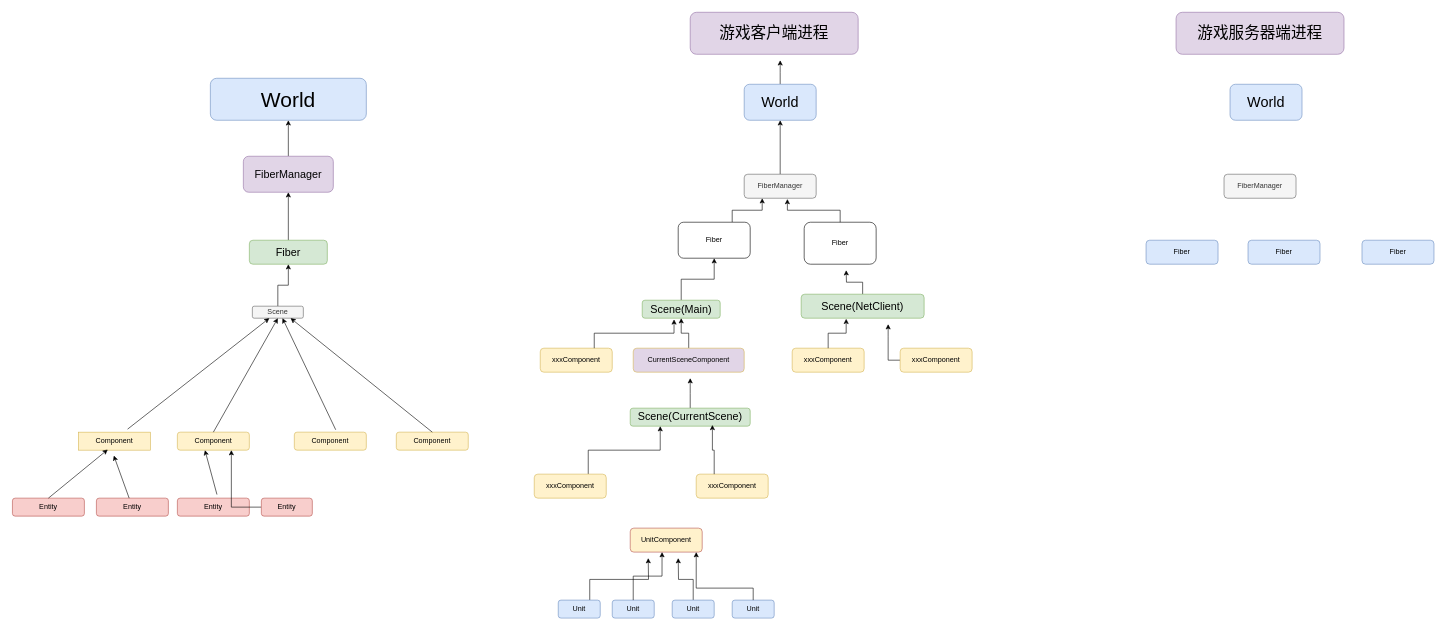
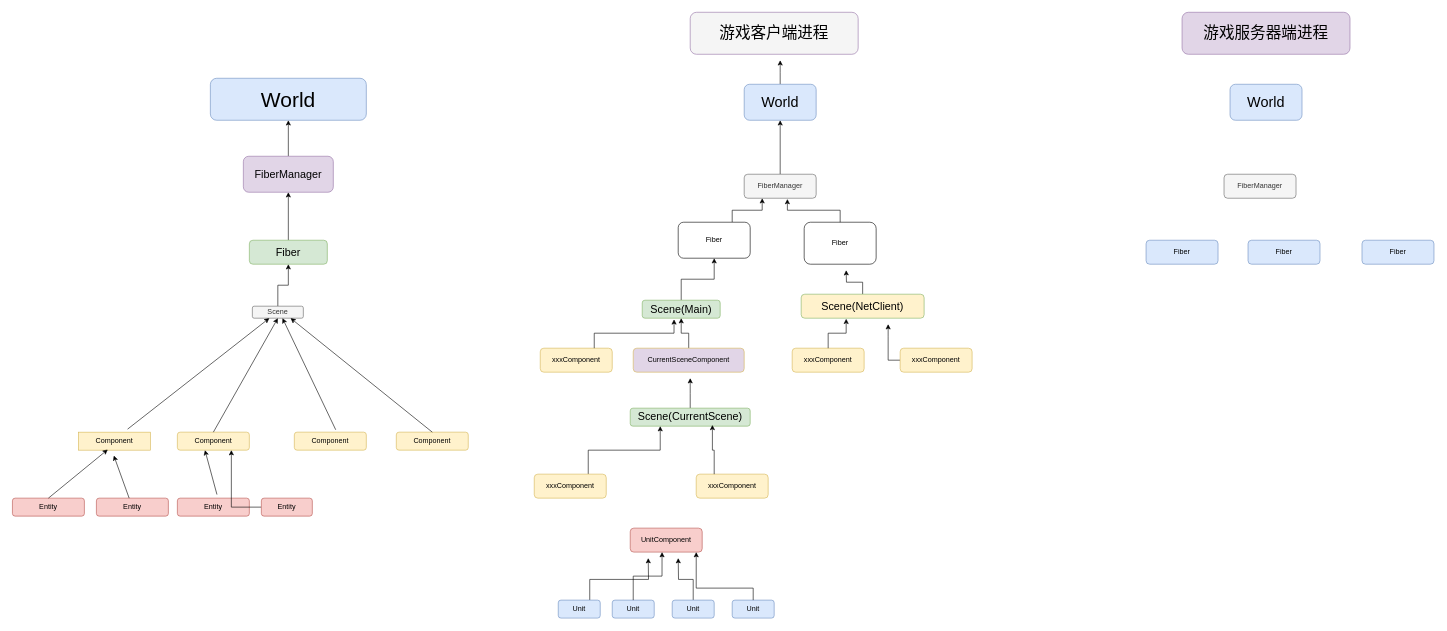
  <mxCell id="0" />
  <mxCell id="1" parent="0" />
  <mxCell id="2" value="World" style="rounded=1;whiteSpace=wrap;html=1;fontSize=35;fillColor=#dae8fc;strokeColor=#6c8ebf;" parent="1" vertex="1"><mxGeometry x="350" y="130" width="260" height="70" as="geometry" /></mxCell>
  <mxCell id="3" style="edgeStyle=orthogonalEdgeStyle;rounded=0;orthogonalLoop=1;jettySize=auto;html=1;entryX=0.5;entryY=1;entryDx=0;entryDy=0;" parent="1" source="4" target="2" edge="1"><mxGeometry relative="1" as="geometry" /></mxCell>
  <mxCell id="4" value="FiberManager" style="rounded=1;whiteSpace=wrap;html=1;fillColor=#e1d5e7;strokeColor=#9673a6;fontSize=18;" parent="1" vertex="1"><mxGeometry x="405" y="260" width="150" height="60" as="geometry" /></mxCell>
  <mxCell id="5" style="edgeStyle=orthogonalEdgeStyle;rounded=0;orthogonalLoop=1;jettySize=auto;html=1;entryX=0.5;entryY=1;entryDx=0;entryDy=0;" parent="1" source="6" target="4" edge="1"><mxGeometry relative="1" as="geometry" /></mxCell>
  <mxCell id="6" value="Fiber" style="rounded=1;whiteSpace=wrap;html=1;fontSize=18;fillColor=#d5e8d4;strokeColor=#82b366;" parent="1" vertex="1"><mxGeometry x="415" y="400" width="130" height="40" as="geometry" /></mxCell>
  <mxCell id="7" style="edgeStyle=orthogonalEdgeStyle;rounded=0;orthogonalLoop=1;jettySize=auto;html=1;entryX=0.5;entryY=1;entryDx=0;entryDy=0;" parent="1" source="8" target="6" edge="1"><mxGeometry relative="1" as="geometry" /></mxCell>
  <mxCell id="8" value="Scene" style="rounded=1;whiteSpace=wrap;html=1;fillColor=#f5f5f5;fontColor=#333333;strokeColor=#666666;" parent="1" vertex="1"><mxGeometry x="420" y="510" width="85" height="20" as="geometry" /></mxCell>
  <mxCell id="9" value="Component" style="rounded=1;whiteSpace=wrap;html=1;fillColor=#fff2cc;strokeColor=#d6b656;arcSize=0;" parent="1" vertex="1"><mxGeometry x="130" y="720" width="120" height="30" as="geometry" /></mxCell>
  <mxCell id="10" value="Component" style="rounded=1;whiteSpace=wrap;html=1;fillColor=#fff2cc;strokeColor=#d6b656;" parent="1" vertex="1"><mxGeometry x="295" y="720" width="120" height="30" as="geometry" /></mxCell>
  <mxCell id="11" value="Component" style="rounded=1;whiteSpace=wrap;html=1;fillColor=#fff2cc;strokeColor=#d6b656;" parent="1" vertex="1"><mxGeometry x="490" y="720" width="120" height="30" as="geometry" /></mxCell>
  <mxCell id="12" value="Component" style="rounded=1;whiteSpace=wrap;html=1;fillColor=#fff2cc;strokeColor=#d6b656;" parent="1" vertex="1"><mxGeometry x="660" y="720" width="120" height="30" as="geometry" /></mxCell>
  <mxCell id="13" value="Entity" style="rounded=1;whiteSpace=wrap;html=1;fillColor=#f8cecc;strokeColor=#b85450;" parent="1" vertex="1"><mxGeometry x="20" y="830" width="120" height="30" as="geometry" /></mxCell>
  <mxCell id="14" value="" style="endArrow=classic;html=1;rounded=0;exitX=0.683;exitY=-0.167;exitDx=0;exitDy=0;exitPerimeter=0;entryX=0.333;entryY=1;entryDx=0;entryDy=0;entryPerimeter=0;" parent="1" source="9" target="8" edge="1"><mxGeometry width="50" height="50" relative="1" as="geometry"><mxPoint x="500" y="530" as="sourcePoint" /><mxPoint x="550" y="480" as="targetPoint" /></mxGeometry></mxCell>
  <mxCell id="15" value="" style="endArrow=classic;html=1;rounded=0;exitX=0.5;exitY=0;exitDx=0;exitDy=0;entryX=0.5;entryY=1;entryDx=0;entryDy=0;" parent="1" source="10" target="8" edge="1"><mxGeometry width="50" height="50" relative="1" as="geometry"><mxPoint x="222" y="725" as="sourcePoint" /><mxPoint x="467" y="550" as="targetPoint" /></mxGeometry></mxCell>
  <mxCell id="16" value="" style="endArrow=classic;html=1;rounded=0;exitX=0.575;exitY=-0.133;exitDx=0;exitDy=0;entryX=0.591;entryY=1;entryDx=0;entryDy=0;exitPerimeter=0;entryPerimeter=0;" parent="1" source="11" target="8" edge="1"><mxGeometry width="50" height="50" relative="1" as="geometry"><mxPoint x="365" y="730" as="sourcePoint" /><mxPoint x="485" y="550" as="targetPoint" /></mxGeometry></mxCell>
  <mxCell id="17" value="" style="endArrow=classic;html=1;rounded=0;exitX=0.5;exitY=0;exitDx=0;exitDy=0;entryX=0.75;entryY=1;entryDx=0;entryDy=0;" parent="1" source="12" target="8" edge="1"><mxGeometry width="50" height="50" relative="1" as="geometry"><mxPoint x="714" y="716" as="sourcePoint" /><mxPoint x="640" y="550" as="targetPoint" /></mxGeometry></mxCell>
  <mxCell id="18" value="Entity" style="rounded=1;whiteSpace=wrap;html=1;fillColor=#f8cecc;strokeColor=#b85450;" parent="1" vertex="1"><mxGeometry x="160" y="830" width="120" height="30" as="geometry" /></mxCell>
  <mxCell id="19" value="" style="endArrow=classic;html=1;rounded=0;exitX=0.5;exitY=0;exitDx=0;exitDy=0;entryX=0.408;entryY=0.967;entryDx=0;entryDy=0;entryPerimeter=0;" parent="1" source="13" target="9" edge="1"><mxGeometry width="50" height="50" relative="1" as="geometry"><mxPoint x="500" y="530" as="sourcePoint" /><mxPoint x="550" y="480" as="targetPoint" /></mxGeometry></mxCell>
  <mxCell id="20" value="" style="endArrow=classic;html=1;rounded=0;entryX=0.408;entryY=0.967;entryDx=0;entryDy=0;entryPerimeter=0;" parent="1" source="18" edge="1"><mxGeometry width="50" height="50" relative="1" as="geometry"><mxPoint x="90" y="840" as="sourcePoint" /><mxPoint x="189" y="759" as="targetPoint" /></mxGeometry></mxCell>
  <mxCell id="21" value="Entity" style="rounded=1;whiteSpace=wrap;html=1;fillColor=#f8cecc;strokeColor=#b85450;" parent="1" vertex="1"><mxGeometry x="295" y="830" width="120" height="30" as="geometry" /></mxCell>
  <mxCell id="22" style="edgeStyle=orthogonalEdgeStyle;rounded=0;orthogonalLoop=1;jettySize=auto;html=1;entryX=0.75;entryY=1;entryDx=0;entryDy=0;" parent="1" source="23" target="10" edge="1"><mxGeometry relative="1" as="geometry" /></mxCell>
  <mxCell id="23" value="Entity" style="rounded=1;whiteSpace=wrap;html=1;fillColor=#f8cecc;strokeColor=#b85450;" parent="1" vertex="1"><mxGeometry x="435" y="830" width="85" height="30" as="geometry" /></mxCell>
  <mxCell id="24" value="" style="endArrow=classic;html=1;rounded=0;entryX=0.383;entryY=1;entryDx=0;entryDy=0;entryPerimeter=0;exitX=0.55;exitY=-0.2;exitDx=0;exitDy=0;exitPerimeter=0;" parent="1" source="21" target="10" edge="1"><mxGeometry width="50" height="50" relative="1" as="geometry"><mxPoint x="225" y="840" as="sourcePoint" /><mxPoint x="199" y="769" as="targetPoint" /></mxGeometry></mxCell>
- <mxCell id="25" value="游戏客户端进程" style="rounded=1;whiteSpace=wrap;html=1;fontSize=26;fillColor=#e1d5e7;strokeColor=#9673a6;" vertex="1" parent="1"><mxGeometry x="1150" y="20" width="280" height="70" as="geometry" /></mxCell>
+ <mxCell id="25" value="游戏客户端进程" style="rounded=1;whiteSpace=wrap;html=1;fontSize=26;fillColor=#f5f5f5;strokeColor=#9673a6;" vertex="1" parent="1"><mxGeometry x="1150" y="20" width="280" height="70" as="geometry" /></mxCell>
  <mxCell id="26" style="edgeStyle=orthogonalEdgeStyle;rounded=0;orthogonalLoop=1;jettySize=auto;html=1;" edge="1" parent="1" source="27"><mxGeometry relative="1" as="geometry"><mxPoint x="1300" y="100" as="targetPoint" /></mxGeometry></mxCell>
  <mxCell id="27" value="World" style="rounded=1;whiteSpace=wrap;html=1;fillColor=#dae8fc;strokeColor=#6c8ebf;fontSize=24;" vertex="1" parent="1"><mxGeometry x="1240" y="140" width="120" height="60" as="geometry" /></mxCell>
  <mxCell id="28" style="edgeStyle=orthogonalEdgeStyle;rounded=0;orthogonalLoop=1;jettySize=auto;html=1;entryX=0.5;entryY=1;entryDx=0;entryDy=0;" edge="1" parent="1" source="29" target="27"><mxGeometry relative="1" as="geometry" /></mxCell>
  <mxCell id="29" value="FiberManager" style="rounded=1;whiteSpace=wrap;html=1;fillColor=#f5f5f5;fontColor=#333333;strokeColor=#666666;" vertex="1" parent="1"><mxGeometry x="1240" y="290" width="120" height="40" as="geometry" /></mxCell>
  <mxCell id="30" style="edgeStyle=orthogonalEdgeStyle;rounded=0;orthogonalLoop=1;jettySize=auto;html=1;exitX=0.75;exitY=0;exitDx=0;exitDy=0;entryX=0.25;entryY=1;entryDx=0;entryDy=0;" edge="1" parent="1" source="31" target="29"><mxGeometry relative="1" as="geometry" /></mxCell>
  <mxCell id="31" value="Fiber" style="rounded=1;whiteSpace=wrap;html=1;" vertex="1" parent="1"><mxGeometry x="1130" y="370" width="120" height="60" as="geometry" /></mxCell>
  <mxCell id="32" value="Fiber" style="rounded=1;whiteSpace=wrap;html=1;" vertex="1" parent="1"><mxGeometry x="1340" y="370" width="120" height="70" as="geometry" /></mxCell>
  <mxCell id="33" style="edgeStyle=orthogonalEdgeStyle;rounded=0;orthogonalLoop=1;jettySize=auto;html=1;entryX=0.6;entryY=1.033;entryDx=0;entryDy=0;entryPerimeter=0;" edge="1" parent="1" source="32" target="29"><mxGeometry relative="1" as="geometry" /></mxCell>
  <mxCell id="34" style="edgeStyle=orthogonalEdgeStyle;rounded=0;orthogonalLoop=1;jettySize=auto;html=1;entryX=0.5;entryY=1;entryDx=0;entryDy=0;" edge="1" parent="1" source="35" target="31"><mxGeometry relative="1" as="geometry" /></mxCell>
  <mxCell id="35" value="Scene(Main)" style="rounded=1;whiteSpace=wrap;html=1;fillColor=#d5e8d4;strokeColor=#82b366;fontSize=18;" vertex="1" parent="1"><mxGeometry x="1070" y="500" width="130" height="30" as="geometry" /></mxCell>
  <mxCell id="36" style="edgeStyle=orthogonalEdgeStyle;rounded=0;orthogonalLoop=1;jettySize=auto;html=1;" edge="1" parent="1" source="37"><mxGeometry relative="1" as="geometry"><mxPoint x="1410" y="450" as="targetPoint" /></mxGeometry></mxCell>
- <mxCell id="37" value="Scene(NetClient)" style="rounded=1;whiteSpace=wrap;html=1;fillColor=#d5e8d4;strokeColor=#82b366;fontSize=18;" vertex="1" parent="1"><mxGeometry x="1335" y="490" width="205" height="40" as="geometry" /></mxCell>
+ <mxCell id="37" value="Scene(NetClient)" style="rounded=1;whiteSpace=wrap;html=1;fillColor=#fff2cc;strokeColor=#82b366;fontSize=18;" vertex="1" parent="1"><mxGeometry x="1335" y="490" width="205" height="40" as="geometry" /></mxCell>
  <mxCell id="38" value="xxxComponent" style="rounded=1;whiteSpace=wrap;html=1;fillColor=#fff2cc;strokeColor=#d6b656;" vertex="1" parent="1"><mxGeometry x="900" y="580" width="120" height="40" as="geometry" /></mxCell>
  <mxCell id="39" style="edgeStyle=orthogonalEdgeStyle;rounded=0;orthogonalLoop=1;jettySize=auto;html=1;entryX=0.5;entryY=1;entryDx=0;entryDy=0;" edge="1" parent="1" source="40" target="35"><mxGeometry relative="1" as="geometry" /></mxCell>
  <mxCell id="40" value="CurrentSceneComponent" style="rounded=1;whiteSpace=wrap;html=1;fillColor=#e1d5e7;strokeColor=#d6b656;" vertex="1" parent="1"><mxGeometry x="1055" y="580" width="185" height="40" as="geometry" /></mxCell>
  <mxCell id="41" value="xxxComponent" style="rounded=1;whiteSpace=wrap;html=1;fillColor=#fff2cc;strokeColor=#d6b656;" vertex="1" parent="1"><mxGeometry x="1320" y="580" width="120" height="40" as="geometry" /></mxCell>
  <mxCell id="42" style="edgeStyle=orthogonalEdgeStyle;rounded=0;orthogonalLoop=1;jettySize=auto;html=1;" edge="1" parent="1" source="43"><mxGeometry relative="1" as="geometry"><mxPoint x="1480" y="540" as="targetPoint" /></mxGeometry></mxCell>
  <mxCell id="43" value="xxxComponent" style="rounded=1;whiteSpace=wrap;html=1;fillColor=#fff2cc;strokeColor=#d6b656;" vertex="1" parent="1"><mxGeometry x="1500" y="580" width="120" height="40" as="geometry" /></mxCell>
  <mxCell id="44" style="edgeStyle=orthogonalEdgeStyle;rounded=0;orthogonalLoop=1;jettySize=auto;html=1;entryX=0.366;entryY=1.025;entryDx=0;entryDy=0;entryPerimeter=0;" edge="1" parent="1" source="41" target="37"><mxGeometry relative="1" as="geometry" /></mxCell>
  <mxCell id="45" style="edgeStyle=orthogonalEdgeStyle;rounded=0;orthogonalLoop=1;jettySize=auto;html=1;" edge="1" parent="1" source="46"><mxGeometry relative="1" as="geometry"><mxPoint x="1150" y="630" as="targetPoint" /></mxGeometry></mxCell>
  <mxCell id="46" value="Scene(CurrentScene)" style="rounded=1;whiteSpace=wrap;html=1;fillColor=#d5e8d4;strokeColor=#82b366;fontSize=18;" vertex="1" parent="1"><mxGeometry x="1050" y="680" width="200" height="30" as="geometry" /></mxCell>
  <mxCell id="47" style="edgeStyle=orthogonalEdgeStyle;rounded=0;orthogonalLoop=1;jettySize=auto;html=1;exitX=0.75;exitY=0;exitDx=0;exitDy=0;entryX=0.408;entryY=1.067;entryDx=0;entryDy=0;entryPerimeter=0;" edge="1" parent="1" source="38" target="35"><mxGeometry relative="1" as="geometry" /></mxCell>
  <mxCell id="48" style="edgeStyle=orthogonalEdgeStyle;rounded=0;orthogonalLoop=1;jettySize=auto;html=1;exitX=0.75;exitY=0;exitDx=0;exitDy=0;entryX=0.25;entryY=1;entryDx=0;entryDy=0;" edge="1" parent="1" source="49" target="46"><mxGeometry relative="1" as="geometry" /></mxCell>
  <mxCell id="49" value="xxxComponent" style="rounded=1;whiteSpace=wrap;html=1;fillColor=#fff2cc;strokeColor=#d6b656;" vertex="1" parent="1"><mxGeometry x="890" y="790" width="120" height="40" as="geometry" /></mxCell>
  <mxCell id="50" value="xxxComponent" style="rounded=1;whiteSpace=wrap;html=1;fillColor=#fff2cc;strokeColor=#d6b656;" vertex="1" parent="1"><mxGeometry x="1160" y="790" width="120" height="40" as="geometry" /></mxCell>
- <mxCell id="51" value="UnitComponent" style="rounded=1;whiteSpace=wrap;html=1;fillColor=#fff2cc;strokeColor=#b85450;" vertex="1" parent="1"><mxGeometry x="1050" y="880" width="120" height="40" as="geometry" /></mxCell>
+ <mxCell id="51" value="UnitComponent" style="rounded=1;whiteSpace=wrap;html=1;fillColor=#f8cecc;strokeColor=#b85450;" vertex="1" parent="1"><mxGeometry x="1050" y="880" width="120" height="40" as="geometry" /></mxCell>
  <mxCell id="52" style="edgeStyle=orthogonalEdgeStyle;rounded=0;orthogonalLoop=1;jettySize=auto;html=1;exitX=0.25;exitY=0;exitDx=0;exitDy=0;entryX=0.685;entryY=0.933;entryDx=0;entryDy=0;entryPerimeter=0;" edge="1" parent="1" source="50" target="46"><mxGeometry relative="1" as="geometry" /></mxCell>
  <mxCell id="53" style="edgeStyle=orthogonalEdgeStyle;rounded=0;orthogonalLoop=1;jettySize=auto;html=1;exitX=0.75;exitY=0;exitDx=0;exitDy=0;" edge="1" parent="1" source="54"><mxGeometry relative="1" as="geometry"><mxPoint x="1080" y="930" as="targetPoint" /></mxGeometry></mxCell>
  <mxCell id="54" value="Unit" style="rounded=1;whiteSpace=wrap;html=1;fillColor=#dae8fc;strokeColor=#6c8ebf;" vertex="1" parent="1"><mxGeometry x="930" y="1000" width="70" height="30" as="geometry" /></mxCell>
  <mxCell id="55" value="Unit" style="rounded=1;whiteSpace=wrap;html=1;fillColor=#dae8fc;strokeColor=#6c8ebf;" vertex="1" parent="1"><mxGeometry x="1020" y="1000" width="70" height="30" as="geometry" /></mxCell>
  <mxCell id="56" style="edgeStyle=orthogonalEdgeStyle;rounded=0;orthogonalLoop=1;jettySize=auto;html=1;" edge="1" parent="1" source="57"><mxGeometry relative="1" as="geometry"><mxPoint x="1130" y="930" as="targetPoint" /></mxGeometry></mxCell>
  <mxCell id="57" value="Unit" style="rounded=1;whiteSpace=wrap;html=1;fillColor=#dae8fc;strokeColor=#6c8ebf;" vertex="1" parent="1"><mxGeometry x="1120" y="1000" width="70" height="30" as="geometry" /></mxCell>
  <mxCell id="58" value="Unit" style="rounded=1;whiteSpace=wrap;html=1;fillColor=#dae8fc;strokeColor=#6c8ebf;" vertex="1" parent="1"><mxGeometry x="1220" y="1000" width="70" height="30" as="geometry" /></mxCell>
  <mxCell id="59" style="edgeStyle=orthogonalEdgeStyle;rounded=0;orthogonalLoop=1;jettySize=auto;html=1;entryX=0.442;entryY=1;entryDx=0;entryDy=0;entryPerimeter=0;" edge="1" parent="1" source="55" target="51"><mxGeometry relative="1" as="geometry" /></mxCell>
  <mxCell id="60" style="edgeStyle=orthogonalEdgeStyle;rounded=0;orthogonalLoop=1;jettySize=auto;html=1;entryX=0.917;entryY=1;entryDx=0;entryDy=0;entryPerimeter=0;" edge="1" parent="1" source="58" target="51"><mxGeometry relative="1" as="geometry"><Array as="points"><mxPoint x="1255" y="980" /><mxPoint x="1160" y="980" /></Array></mxGeometry></mxCell>
- <mxCell id="61" value="游戏服务器端进程" style="rounded=1;whiteSpace=wrap;html=1;fontSize=26;fillColor=#e1d5e7;strokeColor=#9673a6;" vertex="1" parent="1"><mxGeometry x="1960" y="20" width="280" height="70" as="geometry" /></mxCell>
+ <mxCell id="61" value="游戏服务器端进程" style="rounded=1;whiteSpace=wrap;html=1;fontSize=26;fillColor=#e1d5e7;strokeColor=#9673a6;" vertex="1" parent="1"><mxGeometry x="1970" y="20" width="280" height="70" as="geometry" /></mxCell>
  <mxCell id="62" value="World" style="rounded=1;whiteSpace=wrap;html=1;fillColor=#dae8fc;strokeColor=#6c8ebf;fontSize=24;" vertex="1" parent="1"><mxGeometry x="2050" y="140" width="120" height="60" as="geometry" /></mxCell>
  <mxCell id="63" value="FiberManager" style="rounded=1;whiteSpace=wrap;html=1;fillColor=#f5f5f5;fontColor=#333333;strokeColor=#666666;" vertex="1" parent="1"><mxGeometry x="2040" y="290" width="120" height="40" as="geometry" /></mxCell>
  <mxCell id="64" value="Fiber" style="rounded=1;whiteSpace=wrap;html=1;fillColor=#dae8fc;strokeColor=#6c8ebf;" vertex="1" parent="1"><mxGeometry x="1910" y="400" width="120" height="40" as="geometry" /></mxCell>
  <mxCell id="65" value="Fiber" style="rounded=1;whiteSpace=wrap;html=1;fillColor=#dae8fc;strokeColor=#6c8ebf;" vertex="1" parent="1"><mxGeometry x="2080" y="400" width="120" height="40" as="geometry" /></mxCell>
  <mxCell id="66" value="Fiber" style="rounded=1;whiteSpace=wrap;html=1;fillColor=#dae8fc;strokeColor=#6c8ebf;" vertex="1" parent="1"><mxGeometry x="2270" y="400" width="120" height="40" as="geometry" /></mxCell>
